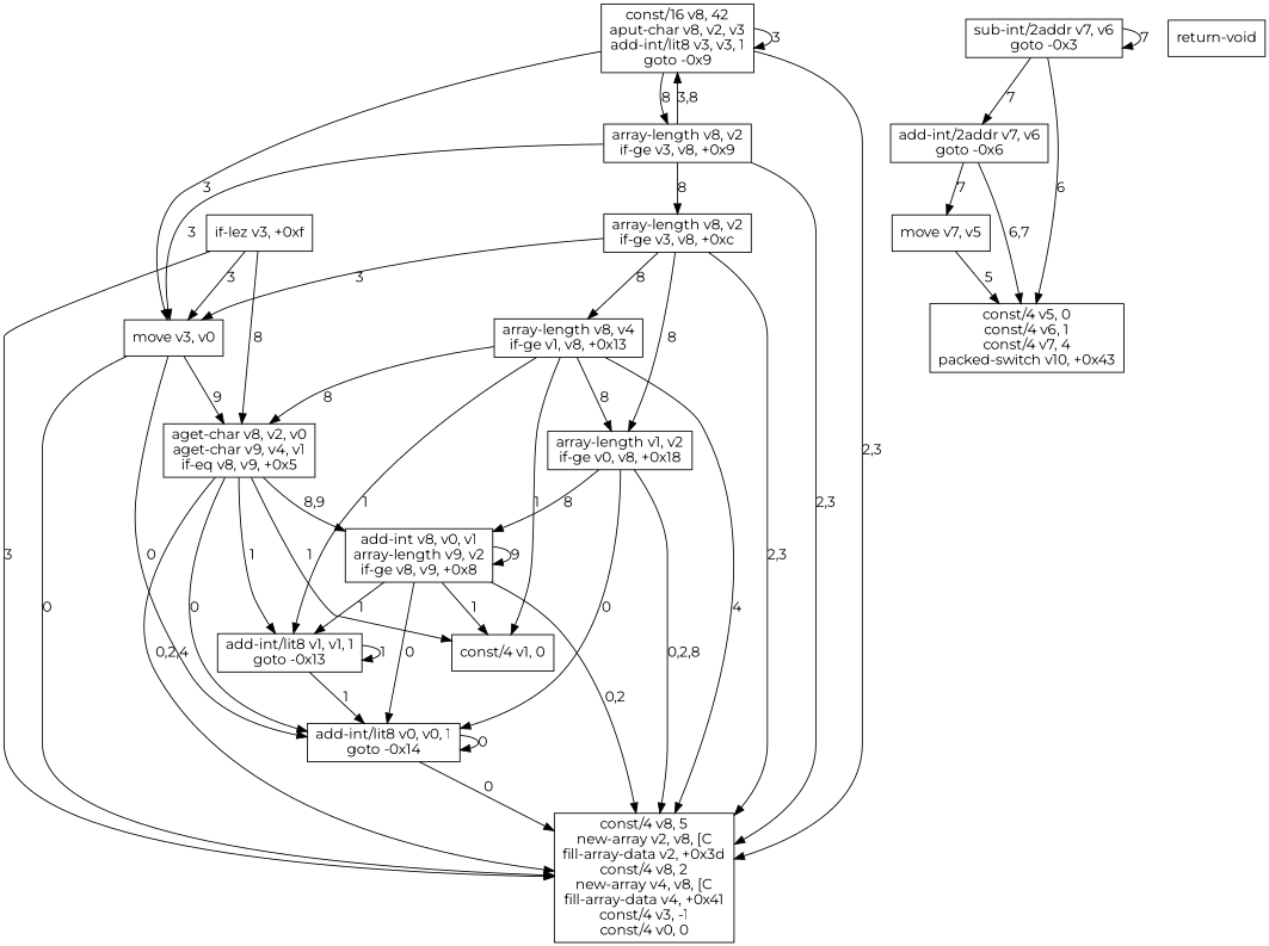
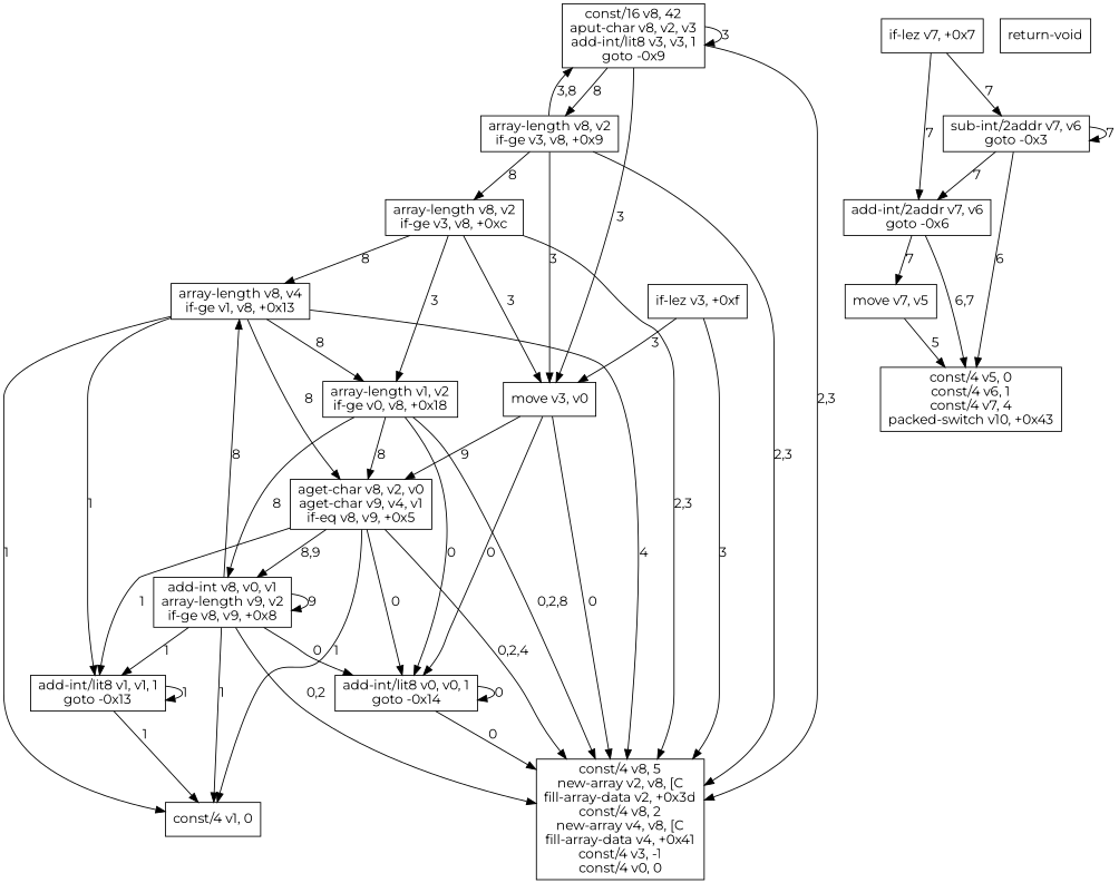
  digraph {
    fontname=Montserrat
    node [fontname=Montserrat shape=rectangle]
    edge [fontname=Montserrat]
    n1 [label="const/4 v1, 0"]
+   n2 [label="if-lez v7, +0x7"]
    n3 [label="add-int/2addr v7, v6\ngoto -0x6"]
    n4 [label="sub-int/2addr v7, v6\ngoto -0x3"]
    n5 [label="move v7, v5"]
    n6 [label="const/4 v5, 0\nconst/4 v6, 1\nconst/4 v7, 4\npacked-switch v10, +0x43"]
    n7 [label="array-length v8, v4\nif-ge v1, v8, +0x13"]
    n8 [label="aget-char v8, v2, v0\naget-char v9, v4, v1\nif-eq v8, v9, +0x5"]
    n9 [label="const/4 v8, 5\nnew-array v2, v8, [C\nfill-array-data v2, +0x3d\nconst/4 v8, 2\nnew-array v4, v8, [C\nfill-array-data v4, +0x41\nconst/4 v3, -1\nconst/4 v0, 0"]
    n10 [label="add-int/lit8 v1, v1, 1\ngoto -0x13"]
    n11 [label="array-length v1, v2\nif-ge v0, v8, +0x18"]
    n12 [label="add-int/lit8 v0, v0, 1\ngoto -0x14"]
    n13 [label="add-int v8, v0, v1\narray-length v9, v2\nif-ge v8, v9, +0x8"]
    n14 [label="return-void"]
    n15 [label="if-lez v3, +0xf"]
    n16 [label="move v3, v0"]
    n17 [label="const/16 v8, 42\naput-char v8, v2, v3\nadd-int/lit8 v3, v3, 1\ngoto -0x9"]
    n18 [label="array-length v8, v2\nif-ge v3, v8, +0x9"]
    n19 [label="array-length v8, v2\nif-ge v3, v8, +0xc"]
+   n2 -> n3 [label=7]
+   n2 -> n4 [label=7]
    n3 -> n5 [label=7]
    n3 -> n6 [label="6,7"]
    n4 -> n3 [label=7]
    n4 -> n4 [label=7]
    n4 -> n6 [label=6]
    n5 -> n6 [label=5]
    n7 -> n1 [label=1]
    n7 -> n8 [label=8]
    n7 -> n9 [label=4]
    n7 -> n10 [label=1]
    n7 -> n11 [label=8]
    n8 -> n1 [label=1]
    n8 -> n9 [label="0,2,4"]
    n8 -> n10 [label=1]
    n8 -> n12 [label=0]
    n8 -> n13 [label="8,9"]
-   n10 -> n12 [label=1]
+   n10 -> n1 [label=1]
    n10 -> n10 [label=1]
-   n15 -> n8 [label=8]
+   n11 -> n8 [label=8]
    n11 -> n9 [label="0,2,8"]
    n11 -> n12 [label=0]
    n11 -> n13 [label=8]
    n12 -> n9 [label=0]
    n12 -> n12 [label=0]
    n13 -> n1 [label=1]
+   n13 -> n7 [label=8]
    n13 -> n9 [label="0,2"]
    n13 -> n10 [label=1]
    n13 -> n12 [label=0]
    n13 -> n13 [label=9]
    n15 -> n9 [label=3]
    n15 -> n16 [label=3]
    n16 -> n8 [label=9]
    n16 -> n9 [label=0]
    n16 -> n12 [label=0]
    n17 -> n9 [label="2,3"]
    n17 -> n16 [label=3]
    n17 -> n17 [label=3]
    n17 -> n18 [label=8]
    n18 -> n9 [label="2,3"]
    n18 -> n16 [label=3]
    n18 -> n17 [label="3,8"]
    n18 -> n19 [label=8]
    n19 -> n7 [label=8]
    n19 -> n9 [label="2,3"]
-   n19 -> n11 [label=8]
+   n19 -> n11 [label=3]
    n19 -> n16 [label=3]
  }
